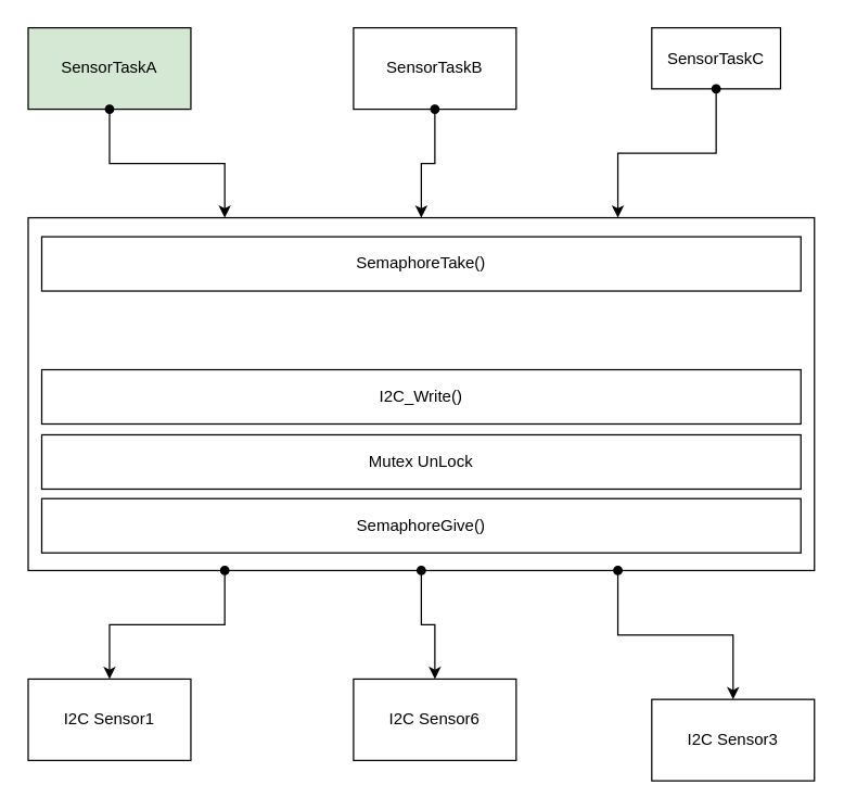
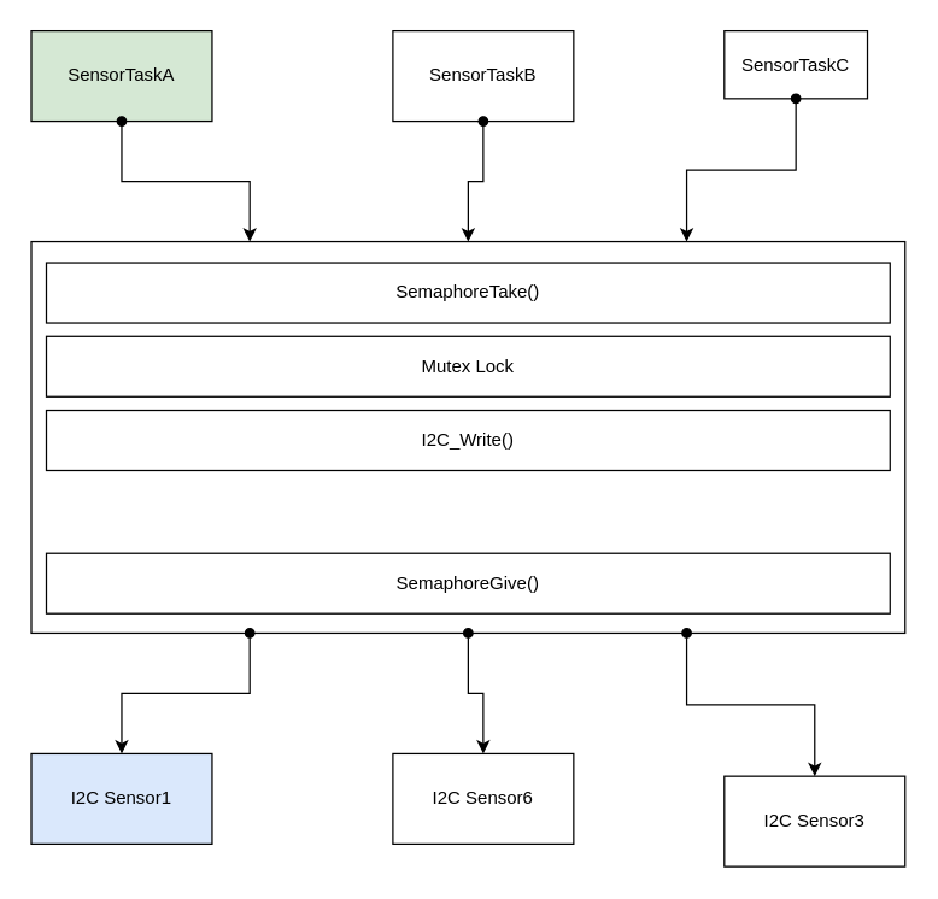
  <mxCell id="0" />
  <mxCell id="1" parent="0" />
  <mxCell id="2" value="SensorTaskA" style="rounded=0;whiteSpace=wrap;html=1;fillColor=#d5e8d4;" vertex="1" parent="1"><mxGeometry x="20" y="20" width="120" height="60" as="geometry" /></mxCell>
  <mxCell id="3" value="SensorTaskB" style="rounded=0;whiteSpace=wrap;html=1;" vertex="1" parent="1"><mxGeometry x="260" y="20" width="120" height="60" as="geometry" /></mxCell>
  <mxCell id="4" value="SensorTaskC" style="rounded=0;whiteSpace=wrap;html=1;" vertex="1" parent="1"><mxGeometry x="480" y="20" width="95" height="45" as="geometry" /></mxCell>
- <mxCell id="5" value="I2C Sensor1" style="rounded=0;whiteSpace=wrap;html=1;" vertex="1" parent="1"><mxGeometry x="20" y="500" width="120" height="60" as="geometry" /></mxCell>
+ <mxCell id="5" value="I2C Sensor1" style="rounded=0;whiteSpace=wrap;html=1;fillColor=#dae8fc;" vertex="1" parent="1"><mxGeometry x="20" y="500" width="120" height="60" as="geometry" /></mxCell>
  <mxCell id="6" value="I2C Sensor6" style="rounded=0;whiteSpace=wrap;html=1;" vertex="1" parent="1"><mxGeometry x="260" y="500" width="120" height="60" as="geometry" /></mxCell>
  <mxCell id="7" value="I2C Sensor3" style="rounded=0;whiteSpace=wrap;html=1;" vertex="1" parent="1"><mxGeometry x="480" y="515" width="120" height="60" as="geometry" /></mxCell>
  <mxCell id="8" value="" style="rounded=0;whiteSpace=wrap;html=1;" vertex="1" parent="1"><mxGeometry x="20" y="160" width="580" height="260" as="geometry" /></mxCell>
  <mxCell id="9" value="SemaphoreGive()" style="rounded=0;whiteSpace=wrap;html=1;" vertex="1" parent="1"><mxGeometry x="30" y="367" width="560" height="40" as="geometry" /></mxCell>
  <mxCell id="10" value="I2C_Write()" style="rounded=0;whiteSpace=wrap;html=1;" vertex="1" parent="1"><mxGeometry x="30" y="272" width="560" height="40" as="geometry" /></mxCell>
  <mxCell id="11" value="SemaphoreTake()" style="rounded=0;whiteSpace=wrap;html=1;" vertex="1" parent="1"><mxGeometry x="30" y="174" width="560" height="40" as="geometry" /></mxCell>
- <mxCell id="13" value="Mutex UnLock" style="rounded=0;whiteSpace=wrap;html=1;" vertex="1" parent="1"><mxGeometry x="30" y="320" width="560" height="40" as="geometry" /></mxCell>
+ <mxCell id="12" value="Mutex Lock" style="rounded=0;whiteSpace=wrap;html=1;" vertex="1" parent="1"><mxGeometry x="30" y="223" width="560" height="40" as="geometry" /></mxCell>
  <mxCell id="14" value="" style="endArrow=oval;startArrow=classic;html=1;rounded=0;entryX=0.5;entryY=1;entryDx=0;entryDy=0;exitX=0.25;exitY=0;exitDx=0;exitDy=0;strokeColor=default;edgeStyle=orthogonalEdgeStyle;endFill=1;" edge="1" parent="1" source="8" target="2"><mxGeometry width="50" height="50" relative="1" as="geometry"><mxPoint x="480" y="320" as="sourcePoint" /><mxPoint x="530" y="270" as="targetPoint" /></mxGeometry></mxCell>
  <mxCell id="15" value="" style="endArrow=oval;startArrow=classic;html=1;rounded=0;entryX=0.5;entryY=1;entryDx=0;entryDy=0;exitX=0.75;exitY=0;exitDx=0;exitDy=0;edgeStyle=orthogonalEdgeStyle;endFill=1;" edge="1" parent="1" source="8" target="4"><mxGeometry width="50" height="50" relative="1" as="geometry"><mxPoint x="610" y="140" as="sourcePoint" /><mxPoint x="660" y="90" as="targetPoint" /></mxGeometry></mxCell>
  <mxCell id="16" value="" style="endArrow=oval;startArrow=classic;html=1;rounded=0;entryX=0.5;entryY=1;entryDx=0;entryDy=0;exitX=0.5;exitY=0;exitDx=0;exitDy=0;strokeColor=default;edgeStyle=orthogonalEdgeStyle;endFill=1;" edge="1" parent="1" source="8" target="3"><mxGeometry width="50" height="50" relative="1" as="geometry"><mxPoint x="285" y="120" as="sourcePoint" /><mxPoint x="200" y="40" as="targetPoint" /></mxGeometry></mxCell>
  <mxCell id="17" value="" style="endArrow=oval;startArrow=classic;html=1;rounded=0;entryX=0.25;entryY=1;entryDx=0;entryDy=0;exitX=0.5;exitY=0;exitDx=0;exitDy=0;strokeColor=default;edgeStyle=orthogonalEdgeStyle;endFill=1;" edge="1" parent="1" source="5" target="8"><mxGeometry width="50" height="50" relative="1" as="geometry"><mxPoint x="260" y="510" as="sourcePoint" /><mxPoint x="175" y="430" as="targetPoint" /></mxGeometry></mxCell>
  <mxCell id="18" value="" style="endArrow=oval;startArrow=classic;html=1;rounded=0;exitX=0.5;exitY=0;exitDx=0;exitDy=0;entryX=0.5;entryY=1;entryDx=0;entryDy=0;edgeStyle=orthogonalEdgeStyle;endFill=1;" edge="1" parent="1" source="6" target="8"><mxGeometry width="50" height="50" relative="1" as="geometry"><mxPoint x="480" y="320" as="sourcePoint" /><mxPoint x="530" y="270" as="targetPoint" /></mxGeometry></mxCell>
  <mxCell id="19" value="" style="endArrow=oval;startArrow=classic;html=1;rounded=0;exitX=0.5;exitY=0;exitDx=0;exitDy=0;entryX=0.75;entryY=1;entryDx=0;entryDy=0;edgeStyle=orthogonalEdgeStyle;endFill=1;" edge="1" parent="1" source="7" target="8"><mxGeometry width="50" height="50" relative="1" as="geometry"><mxPoint x="470" y="500" as="sourcePoint" /><mxPoint x="460" y="420" as="targetPoint" /></mxGeometry></mxCell>
